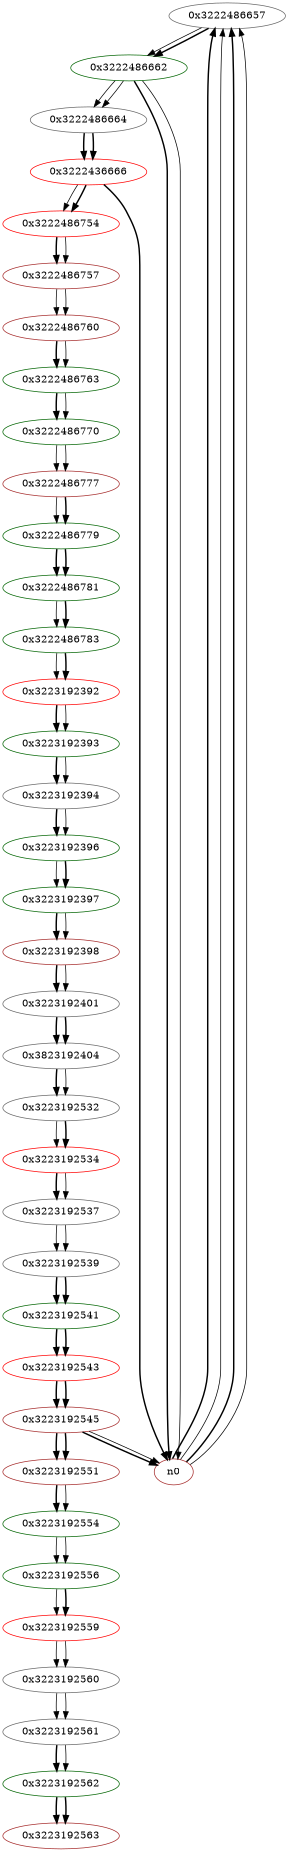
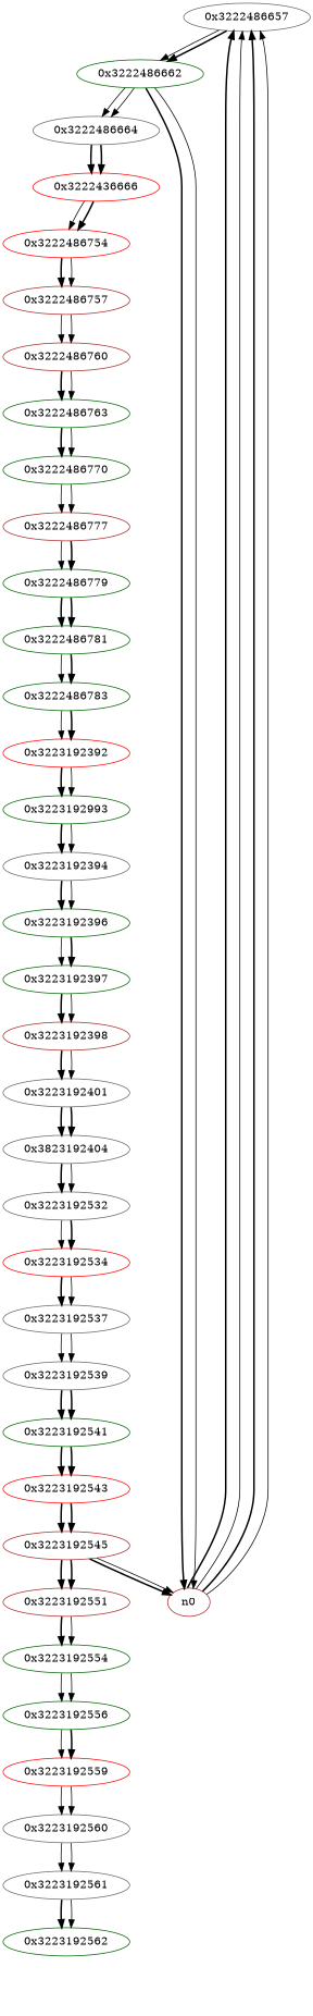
  digraph {
    node [color=darkgreen]
    edge [style=bold]
    n1 [color=gray40 label="0x3222486657"]
    n2 [label="0x3222486662"]
    n3 [color=gray40 label="0x3222486664"]
    n0 [color=brown]
    n4 [color=red label="0x3222436666"]
    n5 [color=red label="0x3222486754"]
    n6 [color=brown label="0x3222486757"]
    n7 [color=brown label="0x3222486760"]
    n8 [label="0x3222486763"]
    n9 [label="0x3222486770"]
    n10 [color=brown label="0x3222486777"]
    n11 [label="0x3222486779"]
    n12 [label="0x3222486781"]
    n13 [label="0x3222486783"]
    n14 [color=red label="0x3223192392"]
-   n15 [label="0x3223192393"]
+   n15 [label="0x3223192993"]
    n16 [color=gray40 label="0x3223192394"]
    n17 [label="0x3223192396"]
    n18 [label="0x3223192397"]
    n19 [color=brown label="0x3223192398"]
    n20 [color=gray40 label="0x3223192401"]
    n21 [color=gray40 label="0x3823192404"]
    n22 [color=gray40 label="0x3223192532"]
    n23 [color=red label="0x3223192534"]
    n24 [color=gray40 label="0x3223192537"]
    n25 [color=gray40 label="0x3223192539"]
    n26 [label="0x3223192541"]
    n27 [color=red label="0x3223192543"]
    n28 [color=brown label="0x3223192545"]
    n29 [color=brown label="0x3223192551"]
    n30 [label="0x3223192554"]
    n31 [label="0x3223192556"]
    n32 [color=red label="0x3223192559"]
    n33 [color=gray40 label="0x3223192560"]
    n34 [color=gray40 label="0x3223192561"]
    n35 [label="0x3223192562"]
-   n36 [color=brown label="0x3223192563"]
    n1 -> n2 [style=solid]
    n1 -> n2
    n2 -> n3 [style=solid]
    n2 -> n3 [style=solid]
    n2 -> n0
    n2 -> n0 [style=solid]
    n3 -> n4
    n3 -> n4
    n0 -> n1
    n0 -> n1 [style=solid]
    n0 -> n1
    n0 -> n1 [style=solid]
-   n4 -> n0
    n4 -> n5 [style=solid]
    n4 -> n5
    n5 -> n6
    n5 -> n6 [style=solid]
    n6 -> n7 [style=solid]
    n6 -> n7 [style=solid]
    n7 -> n8
    n7 -> n8 [style=solid]
    n8 -> n9
    n8 -> n9 [style=solid]
    n9 -> n10 [style=solid]
    n9 -> n10 [style=solid]
    n10 -> n11 [style=solid]
    n10 -> n11
    n11 -> n12
    n11 -> n12
    n12 -> n13 [style=solid]
    n12 -> n13
    n13 -> n14 [style=solid]
    n13 -> n14
    n14 -> n15
    n14 -> n15 [style=solid]
    n15 -> n16
    n15 -> n16 [style=solid]
    n16 -> n17
    n16 -> n17 [style=solid]
    n17 -> n18 [style=solid]
    n17 -> n18
    n18 -> n19
    n18 -> n19 [style=solid]
    n19 -> n20
    n19 -> n20 [style=solid]
    n20 -> n21
    n20 -> n21
    n21 -> n22
    n21 -> n22 [style=solid]
    n22 -> n23 [style=solid]
    n22 -> n23
    n23 -> n24
    n23 -> n24 [style=solid]
    n24 -> n25 [style=solid]
    n24 -> n25 [style=solid]
    n25 -> n26
    n25 -> n26
    n26 -> n27
    n26 -> n27
    n27 -> n28
    n27 -> n28
    n28 -> n0
    n28 -> n0 [style=solid]
    n28 -> n29
    n28 -> n29
    n29 -> n30
    n29 -> n30 [style=solid]
    n30 -> n31 [style=solid]
    n30 -> n31 [style=solid]
    n31 -> n32 [style=solid]
    n31 -> n32
    n32 -> n33 [style=solid]
    n32 -> n33 [style=solid]
    n33 -> n34 [style=solid]
    n33 -> n34 [style=solid]
    n34 -> n35
    n34 -> n35 [style=solid]
-   n35 -> n36
-   n35 -> n36
  }
